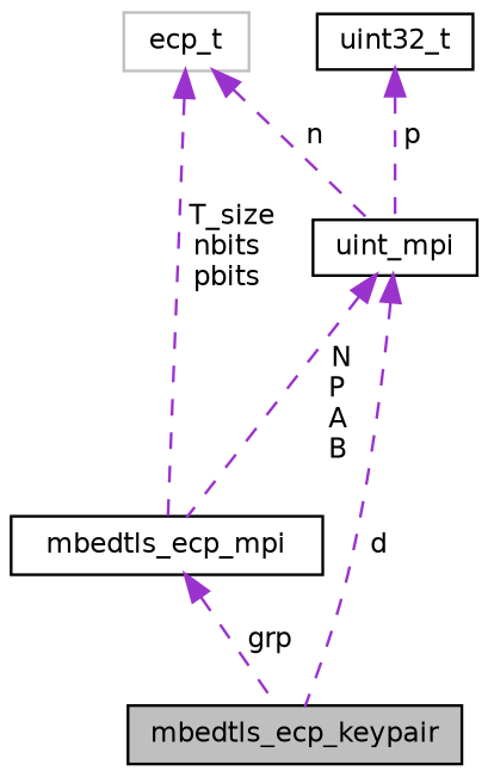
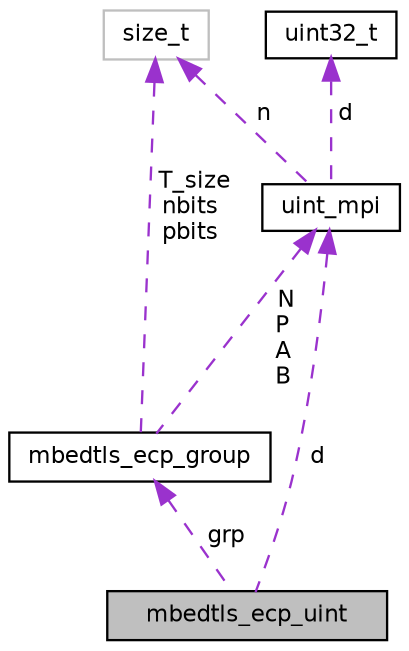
  digraph {
    node [color=black fillcolor=white fontname=Helvetica fontsize=10 shape=record style=filled]
    edge [color=darkorchid3 dir=back fontname=Helvetica fontsize=10 labelfontname=Helvetica labelfontsize=10 style=dashed]
-   n1 [fillcolor=grey75 fontcolor=black height=0.2 label=mbedtls_ecp_keypair width=0.4]
-   n2 [height=0.2 label=mbedtls_ecp_mpi width=0.4]
-   n3 [color=grey75 height=0.2 label=ecp_t width=0.4]
+   n1 [fillcolor=grey75 fontcolor=black height=0.2 label=mbedtls_ecp_uint width=0.4]
+   n2 [height=0.2 label=mbedtls_ecp_group width=0.4]
+   n3 [color=grey75 height=0.2 label=size_t width=0.4]
    n4 [height=0.2 label=uint_mpi width=0.4]
    n5 [height=0.2 label=uint32_t width=0.4]
    n2 -> n1 [label=" grp"]
    n3 -> n2 [label=" T_size\nnbits\npbits"]
    n3 -> n4 [label=" n"]
    n4 -> n1 [label=" d"]
    n4 -> n2 [label=" N\nP\nA\nB"]
-   n5 -> n4 [label=" p"]
+   n5 -> n4 [label=" d"]
  }
